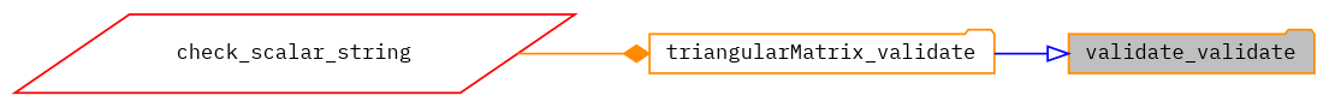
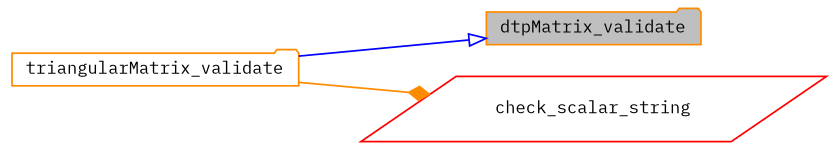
  digraph {
    fontname="IBM Plex Mono"
    rankdir=LR
    node [color=darkorange fillcolor=white fontname="IBM Plex Mono" fontsize=10 shape=folder style=filled]
    edge [fontname="IBM Plex Mono" fontsize=10 labelfontname=FreeSans labelfontsize=10 style=solid]
-   n1 [fillcolor=grey75 fontcolor=black height=0.2 label=validate_validate width=0.4]
+   n1 [fillcolor=grey75 fontcolor=black height=0.2 label=dtpMatrix_validate width=0.4]
    n2 [height=0.2 label=triangularMatrix_validate width=0.4]
    n3 [color=red height=0.2 label=check_scalar_string shape=parallelogram width=0.4]
    n2 -> n1 [arrowhead=onormal color=blue]
-   n3 -> n2 [arrowhead=diamond color=darkorange]
+   n2 -> n3 [arrowhead=diamond color=darkorange]
  }
